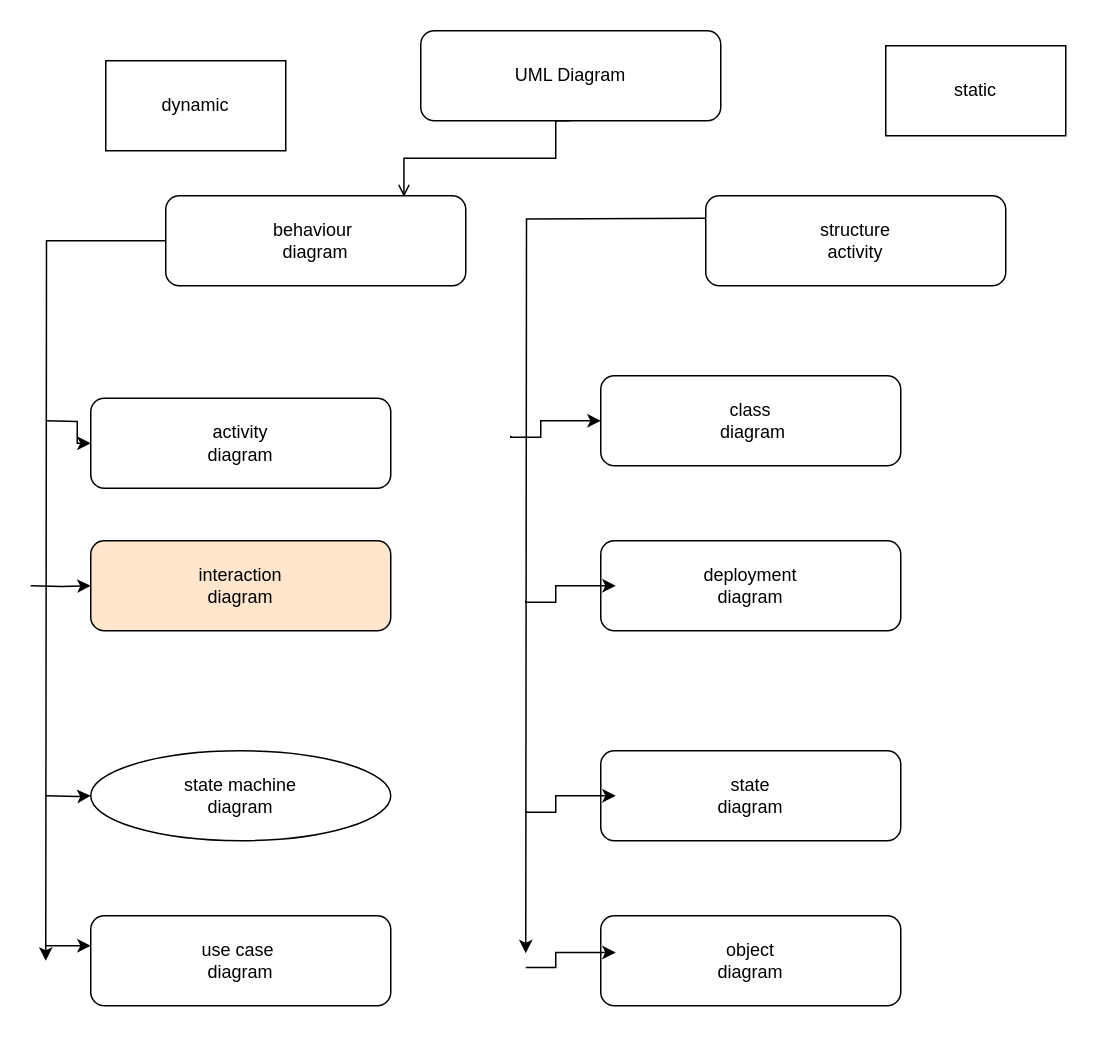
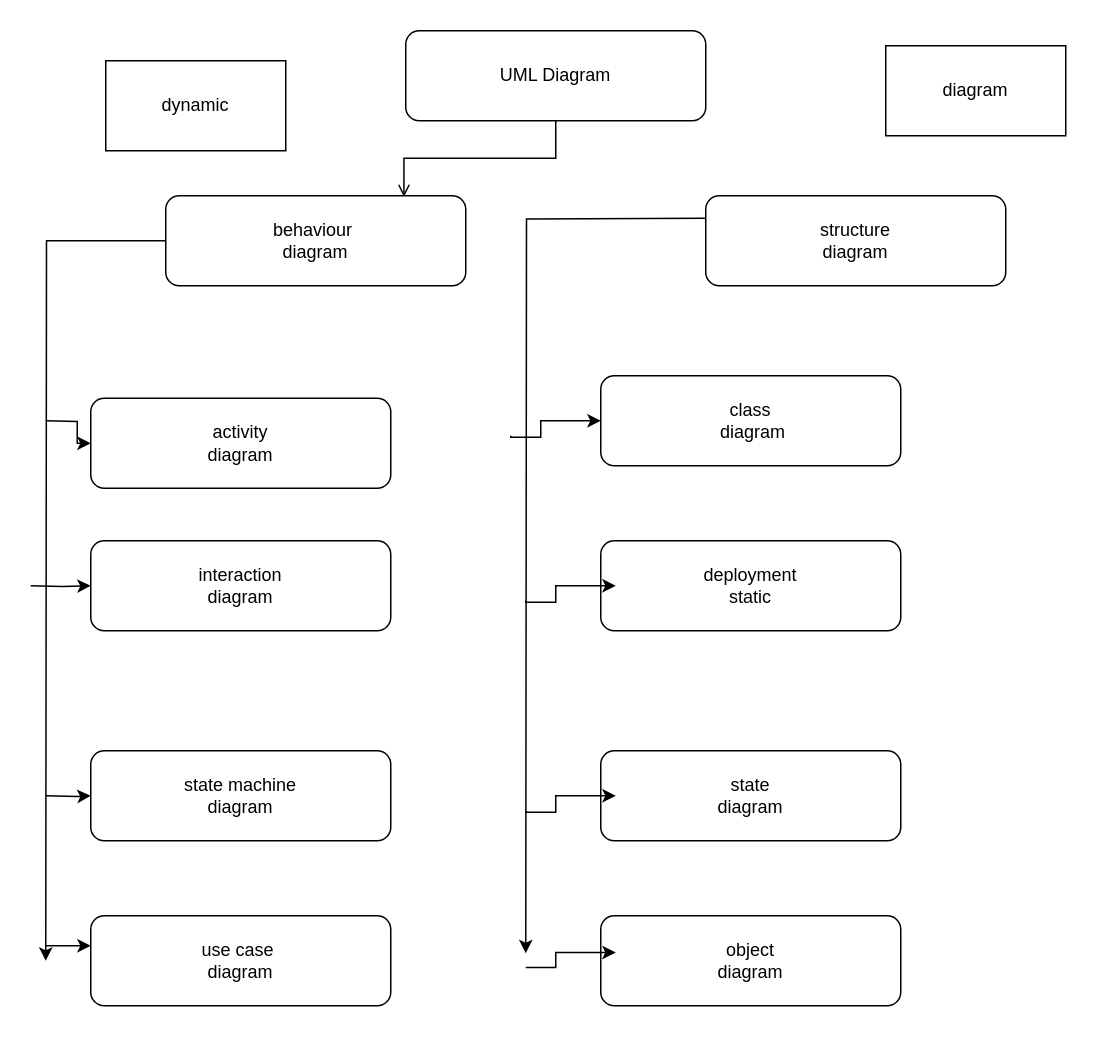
  <mxCell id="0" />
  <mxCell id="1" parent="0" />
  <mxCell id="2" value="" style="edgeStyle=orthogonalEdgeStyle;rounded=0;orthogonalLoop=1;jettySize=auto;html=1;entryX=0.794;entryY=0.013;entryDx=0;entryDy=0;entryPerimeter=0;exitX=0.5;exitY=1;exitDx=0;exitDy=0;endArrow=open;" edge="1" parent="1" source="3" target="5"><mxGeometry relative="1" as="geometry"><mxPoint x="370" y="120" as="targetPoint" /><Array as="points"><mxPoint x="370" y="105" /><mxPoint x="269" y="105" /></Array></mxGeometry></mxCell>
- <mxCell id="3" value="UML Diagram" style="rounded=1;whiteSpace=wrap;html=1;" vertex="1" parent="1"><mxGeometry x="280" y="20" width="200" height="60" as="geometry" /></mxCell>
+ <mxCell id="3" value="UML Diagram" style="rounded=1;whiteSpace=wrap;html=1;" vertex="1" parent="1"><mxGeometry x="270" y="20" width="200" height="60" as="geometry" /></mxCell>
  <mxCell id="4" style="edgeStyle=orthogonalEdgeStyle;rounded=0;orthogonalLoop=1;jettySize=auto;html=1;" edge="1" parent="1" source="5"><mxGeometry relative="1" as="geometry"><mxPoint x="30" y="640" as="targetPoint" /></mxGeometry></mxCell>
  <mxCell id="5" value="behaviour&amp;nbsp;&lt;div&gt;diagram&lt;/div&gt;" style="rounded=1;whiteSpace=wrap;html=1;" vertex="1" parent="1"><mxGeometry x="110" y="130" width="200" height="60" as="geometry" /></mxCell>
  <mxCell id="6" style="edgeStyle=orthogonalEdgeStyle;rounded=0;orthogonalLoop=1;jettySize=auto;html=1;" edge="1" parent="1"><mxGeometry relative="1" as="geometry"><mxPoint x="350" y="635" as="targetPoint" /><mxPoint x="470" y="145" as="sourcePoint" /></mxGeometry></mxCell>
- <mxCell id="7" value="structure&lt;div&gt;activity&lt;/div&gt;" style="rounded=1;whiteSpace=wrap;html=1;" vertex="1" parent="1"><mxGeometry x="470" y="130" width="200" height="60" as="geometry" /></mxCell>
+ <mxCell id="7" value="structure&lt;div&gt;diagram&lt;/div&gt;" style="rounded=1;whiteSpace=wrap;html=1;" vertex="1" parent="1"><mxGeometry x="470" y="130" width="200" height="60" as="geometry" /></mxCell>
  <mxCell id="8" style="edgeStyle=orthogonalEdgeStyle;rounded=0;orthogonalLoop=1;jettySize=auto;html=1;" edge="1" parent="1" target="9"><mxGeometry relative="1" as="geometry"><mxPoint x="30" y="280" as="sourcePoint" /></mxGeometry></mxCell>
  <mxCell id="9" value="activity&lt;div&gt;diagram&lt;/div&gt;" style="rounded=1;whiteSpace=wrap;html=1;" vertex="1" parent="1"><mxGeometry x="60" y="265" width="200" height="60" as="geometry" /></mxCell>
  <mxCell id="10" value="class&lt;div&gt;&amp;nbsp;diagram&lt;/div&gt;" style="rounded=1;whiteSpace=wrap;html=1;" vertex="1" parent="1"><mxGeometry x="400" y="250" width="200" height="60" as="geometry" /></mxCell>
  <mxCell id="11" style="edgeStyle=orthogonalEdgeStyle;rounded=0;orthogonalLoop=1;jettySize=auto;html=1;" edge="1" parent="1" target="12"><mxGeometry relative="1" as="geometry"><mxPoint x="20" y="390" as="sourcePoint" /></mxGeometry></mxCell>
- <mxCell id="12" value="interaction&lt;div&gt;diagram&lt;/div&gt;" style="rounded=1;whiteSpace=wrap;html=1;fillColor=#ffe6cc;" vertex="1" parent="1"><mxGeometry x="60" y="360" width="200" height="60" as="geometry" /></mxCell>
- <mxCell id="13" value="deployment&lt;div&gt;diagram&lt;/div&gt;" style="rounded=1;whiteSpace=wrap;html=1;" vertex="1" parent="1"><mxGeometry x="400" y="360" width="200" height="60" as="geometry" /></mxCell>
- <mxCell id="14" value="state machine&lt;div&gt;diagram&lt;/div&gt;" style="ellipse;whiteSpace=wrap;html=1;" vertex="1" parent="1"><mxGeometry x="60" y="500" width="200" height="60" as="geometry" /></mxCell>
+ <mxCell id="12" value="interaction&lt;div&gt;diagram&lt;/div&gt;" style="rounded=1;whiteSpace=wrap;html=1;" vertex="1" parent="1"><mxGeometry x="60" y="360" width="200" height="60" as="geometry" /></mxCell>
+ <mxCell id="13" value="deployment&lt;div&gt;static&lt;/div&gt;" style="rounded=1;whiteSpace=wrap;html=1;" vertex="1" parent="1"><mxGeometry x="400" y="360" width="200" height="60" as="geometry" /></mxCell>
+ <mxCell id="14" value="state machine&lt;div&gt;diagram&lt;/div&gt;" style="rounded=1;whiteSpace=wrap;html=1;" vertex="1" parent="1"><mxGeometry x="60" y="500" width="200" height="60" as="geometry" /></mxCell>
  <mxCell id="15" value="state&lt;div&gt;diagram&lt;/div&gt;" style="rounded=1;whiteSpace=wrap;html=1;" vertex="1" parent="1"><mxGeometry x="400" y="500" width="200" height="60" as="geometry" /></mxCell>
  <mxCell id="16" value="use case&amp;nbsp;&lt;div&gt;diagram&lt;/div&gt;" style="rounded=1;whiteSpace=wrap;html=1;" vertex="1" parent="1"><mxGeometry x="60" y="610" width="200" height="60" as="geometry" /></mxCell>
  <mxCell id="17" value="object&lt;div&gt;diagram&lt;/div&gt;" style="rounded=1;whiteSpace=wrap;html=1;" vertex="1" parent="1"><mxGeometry x="400" y="610" width="200" height="60" as="geometry" /></mxCell>
  <mxCell id="18" style="edgeStyle=orthogonalEdgeStyle;rounded=0;orthogonalLoop=1;jettySize=auto;html=1;" edge="1" parent="1" target="14"><mxGeometry relative="1" as="geometry"><mxPoint x="30" y="530" as="sourcePoint" /></mxGeometry></mxCell>
  <mxCell id="19" style="edgeStyle=orthogonalEdgeStyle;rounded=0;orthogonalLoop=1;jettySize=auto;html=1;" edge="1" parent="1"><mxGeometry relative="1" as="geometry"><mxPoint x="60" y="630" as="targetPoint" /><mxPoint x="30" y="630" as="sourcePoint" /></mxGeometry></mxCell>
  <mxCell id="20" style="edgeStyle=orthogonalEdgeStyle;rounded=0;orthogonalLoop=1;jettySize=auto;html=1;entryX=0;entryY=0.5;entryDx=0;entryDy=0;" edge="1" parent="1" target="10"><mxGeometry relative="1" as="geometry"><mxPoint x="370" y="290" as="targetPoint" /><mxPoint x="340" y="290" as="sourcePoint" /><Array as="points"><mxPoint x="360" y="291" /><mxPoint x="360" y="280" /></Array></mxGeometry></mxCell>
  <mxCell id="21" style="edgeStyle=orthogonalEdgeStyle;rounded=0;orthogonalLoop=1;jettySize=auto;html=1;entryX=0;entryY=0.5;entryDx=0;entryDy=0;" edge="1" parent="1"><mxGeometry relative="1" as="geometry"><mxPoint x="410" y="390" as="targetPoint" /><mxPoint x="350" y="400" as="sourcePoint" /><Array as="points"><mxPoint x="370" y="401" /><mxPoint x="370" y="390" /></Array></mxGeometry></mxCell>
  <mxCell id="22" style="edgeStyle=orthogonalEdgeStyle;rounded=0;orthogonalLoop=1;jettySize=auto;html=1;entryX=0;entryY=0.5;entryDx=0;entryDy=0;" edge="1" parent="1"><mxGeometry relative="1" as="geometry"><mxPoint x="410" y="530" as="targetPoint" /><mxPoint x="350" y="540" as="sourcePoint" /><Array as="points"><mxPoint x="370" y="541" /><mxPoint x="370" y="530" /></Array></mxGeometry></mxCell>
  <mxCell id="23" style="edgeStyle=orthogonalEdgeStyle;rounded=0;orthogonalLoop=1;jettySize=auto;html=1;entryX=0;entryY=0.5;entryDx=0;entryDy=0;" edge="1" parent="1"><mxGeometry relative="1" as="geometry"><mxPoint x="410" y="634.47" as="targetPoint" /><mxPoint x="350" y="644.47" as="sourcePoint" /><Array as="points"><mxPoint x="370" y="645.47" /><mxPoint x="370" y="634.47" /></Array></mxGeometry></mxCell>
  <mxCell id="24" value="dynamic" style="whiteSpace=wrap;html=1;" vertex="1" parent="1"><mxGeometry x="70" y="40" width="120" height="60" as="geometry" /></mxCell>
- <mxCell id="25" value="static" style="whiteSpace=wrap;html=1;" vertex="1" parent="1"><mxGeometry x="590" y="30" width="120" height="60" as="geometry" /></mxCell>
+ <mxCell id="25" value="diagram" style="whiteSpace=wrap;html=1;" vertex="1" parent="1"><mxGeometry x="590" y="30" width="120" height="60" as="geometry" /></mxCell>
